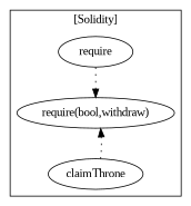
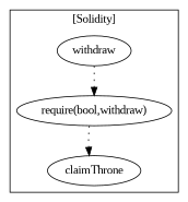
  strict digraph {
    fontname="Liberation Serif"
    node [fontname="Liberation Serif"]
    edge [color=black fontname="Liberation Serif" style=dotted]
-   n1 [label=require]
+   n1 [label=withdraw]
    n2 [label="require(bool,withdraw)"]
    n3 [label=claimThrone]
    subgraph cluster_1 {
      label="[Solidity]"
      n1
      n2
      n3
    }
    subgraph cluster_2 {
      label=SafeKingOfEther
    }
    n1 -> n2
-   n3 -> n2
+   n2 -> n3
  }
